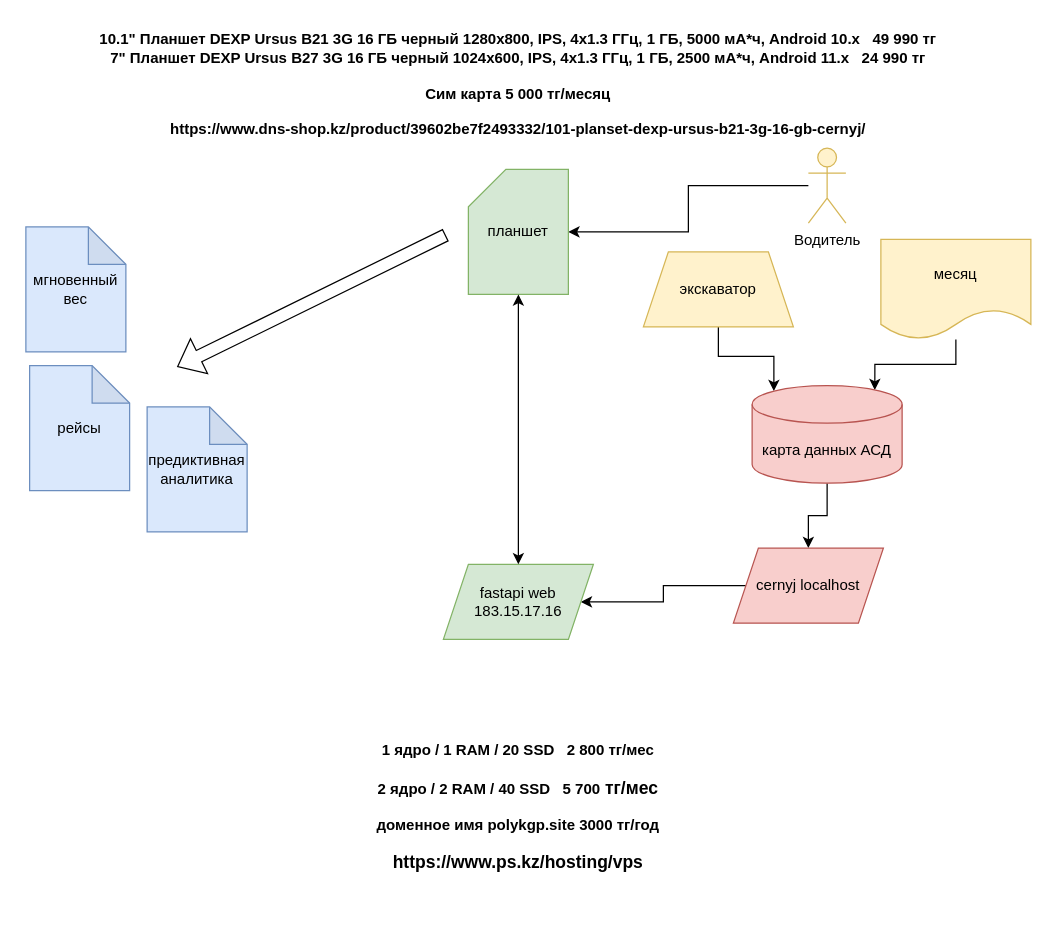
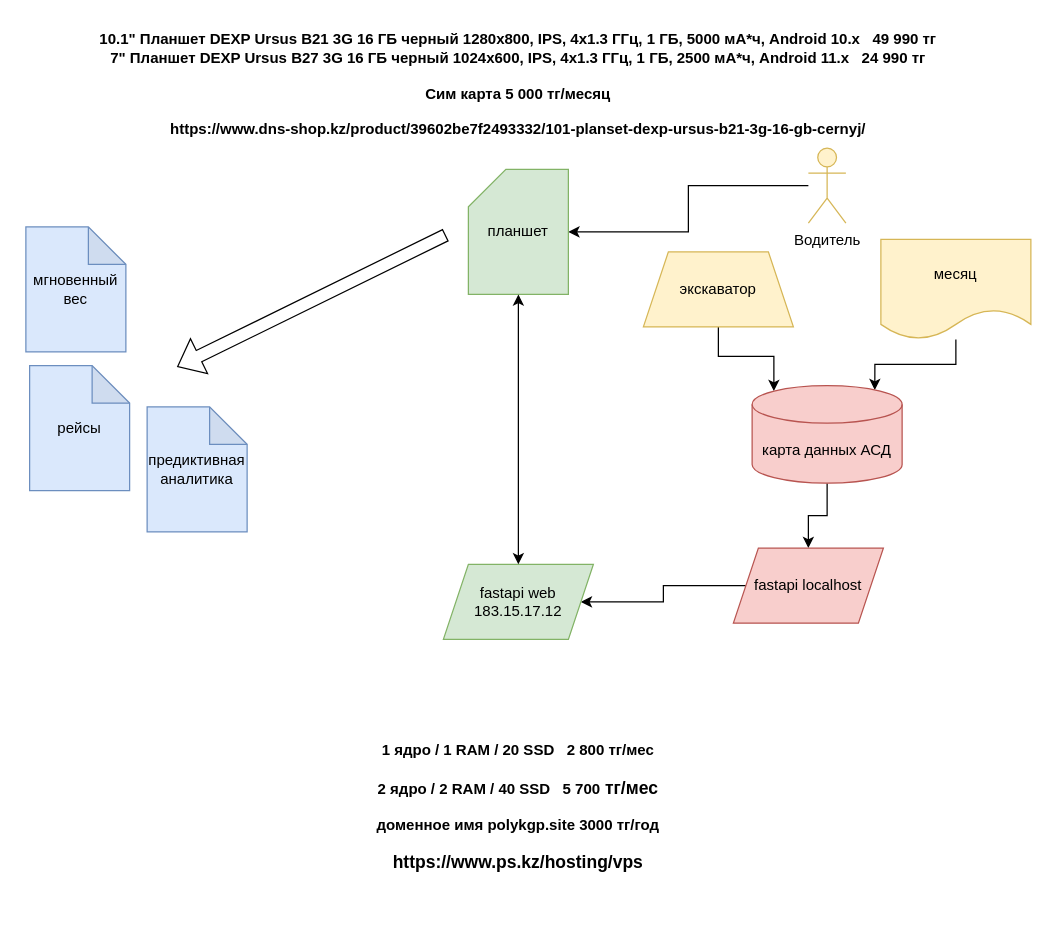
  <mxCell id="0" />
  <mxCell id="1" parent="0" />
  <mxCell id="2" style="edgeStyle=orthogonalEdgeStyle;rounded=0;orthogonalLoop=1;jettySize=auto;html=1;" edge="1" parent="1" source="3" target="10"><mxGeometry relative="1" as="geometry" /></mxCell>
  <mxCell id="3" value="Водитель" style="shape=umlActor;verticalLabelPosition=bottom;verticalAlign=top;html=1;outlineConnect=0;fillColor=#fff2cc;strokeColor=#d6b656;" vertex="1" parent="1"><mxGeometry x="646" y="118" width="30" height="60" as="geometry" /></mxCell>
  <mxCell id="4" style="edgeStyle=orthogonalEdgeStyle;rounded=0;orthogonalLoop=1;jettySize=auto;html=1;entryX=0.145;entryY=0;entryDx=0;entryDy=4.35;entryPerimeter=0;" edge="1" parent="1" source="5" target="9"><mxGeometry relative="1" as="geometry" /></mxCell>
  <mxCell id="5" value="экскаватор" style="shape=trapezoid;perimeter=trapezoidPerimeter;whiteSpace=wrap;html=1;fixedSize=1;fillColor=#fff2cc;strokeColor=#d6b656;" vertex="1" parent="1"><mxGeometry x="514" y="201" width="120" height="60" as="geometry" /></mxCell>
  <mxCell id="6" style="edgeStyle=orthogonalEdgeStyle;rounded=0;orthogonalLoop=1;jettySize=auto;html=1;entryX=0.818;entryY=0.046;entryDx=0;entryDy=0;entryPerimeter=0;" edge="1" parent="1" source="7" target="9"><mxGeometry relative="1" as="geometry" /></mxCell>
  <mxCell id="7" value="месяц" style="shape=document;whiteSpace=wrap;html=1;boundedLbl=1;fillColor=#fff2cc;strokeColor=#d6b656;" vertex="1" parent="1"><mxGeometry x="704" y="191" width="120" height="80" as="geometry" /></mxCell>
  <mxCell id="8" style="edgeStyle=orthogonalEdgeStyle;rounded=0;orthogonalLoop=1;jettySize=auto;html=1;" edge="1" parent="1" source="9" target="12"><mxGeometry relative="1" as="geometry" /></mxCell>
  <mxCell id="9" value="карта данных АСД" style="shape=cylinder3;whiteSpace=wrap;html=1;boundedLbl=1;backgroundOutline=1;size=15;fillColor=#f8cecc;strokeColor=#b85450;" vertex="1" parent="1"><mxGeometry x="601" y="308" width="120" height="78" as="geometry" /></mxCell>
  <mxCell id="10" value="планшет" style="shape=card;whiteSpace=wrap;html=1;fillColor=#d5e8d4;strokeColor=#82b366;" vertex="1" parent="1"><mxGeometry x="374" y="135" width="80" height="100" as="geometry" /></mxCell>
  <mxCell id="11" style="edgeStyle=orthogonalEdgeStyle;rounded=0;orthogonalLoop=1;jettySize=auto;html=1;" edge="1" parent="1" source="12" target="13"><mxGeometry relative="1" as="geometry" /></mxCell>
- <mxCell id="12" value="cernyj localhost" style="shape=parallelogram;perimeter=parallelogramPerimeter;whiteSpace=wrap;html=1;fixedSize=1;fillColor=#f8cecc;strokeColor=#b85450;" vertex="1" parent="1"><mxGeometry x="586" y="438" width="120" height="60" as="geometry" /></mxCell>
- <mxCell id="13" value="fastapi web 183.15.17.16" style="shape=parallelogram;perimeter=parallelogramPerimeter;whiteSpace=wrap;html=1;fixedSize=1;fillColor=#d5e8d4;strokeColor=#82b366;" vertex="1" parent="1"><mxGeometry x="354" y="451" width="120" height="60" as="geometry" /></mxCell>
+ <mxCell id="12" value="fastapi localhost" style="shape=parallelogram;perimeter=parallelogramPerimeter;whiteSpace=wrap;html=1;fixedSize=1;fillColor=#f8cecc;strokeColor=#b85450;" vertex="1" parent="1"><mxGeometry x="586" y="438" width="120" height="60" as="geometry" /></mxCell>
+ <mxCell id="13" value="fastapi web 183.15.17.12" style="shape=parallelogram;perimeter=parallelogramPerimeter;whiteSpace=wrap;html=1;fixedSize=1;fillColor=#d5e8d4;strokeColor=#82b366;" vertex="1" parent="1"><mxGeometry x="354" y="451" width="120" height="60" as="geometry" /></mxCell>
  <mxCell id="14" value="" style="endArrow=classic;startArrow=classic;html=1;rounded=0;entryX=0.5;entryY=1;entryDx=0;entryDy=0;entryPerimeter=0;exitX=0.5;exitY=0;exitDx=0;exitDy=0;" edge="1" parent="1" source="13" target="10"><mxGeometry width="50" height="50" relative="1" as="geometry"><mxPoint x="394" y="320" as="sourcePoint" /><mxPoint x="444" y="270" as="targetPoint" /></mxGeometry></mxCell>
  <mxCell id="15" value="10.1&quot; Планшет DEXP Ursus B21 3G 16 ГБ черный&amp;nbsp;1280x800, IPS, 4x1.3 ГГц, 1 ГБ, 5000 мА*ч, Android 10.x&amp;nbsp; &amp;nbsp;49 990&amp;nbsp;тг&lt;br&gt;7&quot; Планшет DEXP Ursus B27 3G 16 ГБ черный 1024x600, IPS, 4x1.3 ГГц, 1 ГБ, 2500 мА*ч, Android 11.x&amp;nbsp; &amp;nbsp;24 990 тг&lt;br&gt;&lt;br&gt;Сим карта 5 000 тг/месяц&lt;br&gt;&lt;br&gt;https://www.dns-shop.kz/product/39602be7f2493332/101-planset-dexp-ursus-b21-3g-16-gb-cernyj/" style="text;html=1;strokeColor=none;fillColor=none;align=center;verticalAlign=middle;whiteSpace=wrap;rounded=0;fontStyle=1" vertex="1" parent="1"><mxGeometry x="68" y="20" width="692" height="93" as="geometry" /></mxCell>
  <mxCell id="16" value="1 ядро / 1 RAM / 20 SSD&amp;nbsp; &amp;nbsp;2&amp;nbsp;800&amp;nbsp;тг/мес&lt;br&gt;&lt;br&gt;2 ядро / 2 RAM / 40 SSD&amp;nbsp; &amp;nbsp;5 700&lt;span style=&quot;border-color: var(--border-color); font-size: 14px;&quot;&gt;&amp;nbsp;тг/мес&lt;br&gt;&lt;/span&gt;&lt;br&gt;&lt;font&gt;доменное имя polykgp.site&amp;nbsp;&lt;/font&gt;3000 тг/год&lt;br&gt;&lt;br&gt;&lt;font&gt;&lt;span style=&quot;font-size: 14px;&quot;&gt;https://www.ps.kz/hosting/vps&lt;/span&gt;&lt;/font&gt;" style="text;html=1;strokeColor=none;fillColor=none;align=center;verticalAlign=middle;whiteSpace=wrap;rounded=0;fontStyle=1;fontFamily=Helvetica;fontColor=default;" vertex="1" parent="1"><mxGeometry x="186" y="560" width="456" height="170" as="geometry" /></mxCell>
  <mxCell id="17" value="мгновенный вес" style="shape=note;whiteSpace=wrap;html=1;backgroundOutline=1;darkOpacity=0.05;fillColor=#dae8fc;strokeColor=#6c8ebf;" vertex="1" parent="1"><mxGeometry x="20" y="181" width="80" height="100" as="geometry" /></mxCell>
  <mxCell id="18" value="" style="shape=flexArrow;endArrow=classic;html=1;rounded=0;" edge="1" parent="1"><mxGeometry width="50" height="50" relative="1" as="geometry"><mxPoint x="356" y="187.5" as="sourcePoint" /><mxPoint x="141" y="293" as="targetPoint" /></mxGeometry></mxCell>
  <mxCell id="19" value="рейсы" style="shape=note;whiteSpace=wrap;html=1;backgroundOutline=1;darkOpacity=0.05;fillColor=#dae8fc;strokeColor=#6c8ebf;" vertex="1" parent="1"><mxGeometry x="23" y="292" width="80" height="100" as="geometry" /></mxCell>
  <mxCell id="20" value="предиктивная аналитика" style="shape=note;whiteSpace=wrap;html=1;backgroundOutline=1;darkOpacity=0.05;fillColor=#dae8fc;strokeColor=#6c8ebf;" vertex="1" parent="1"><mxGeometry x="117" y="325" width="80" height="100" as="geometry" /></mxCell>
